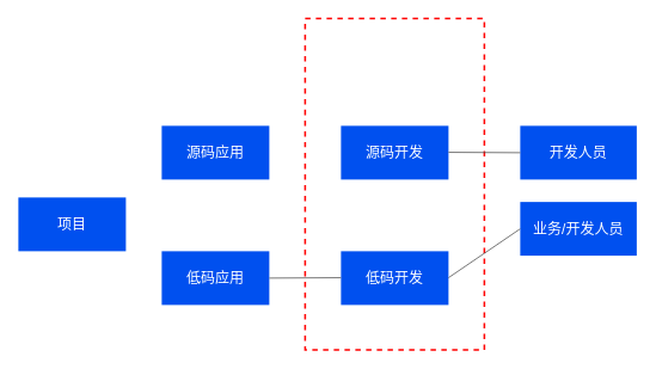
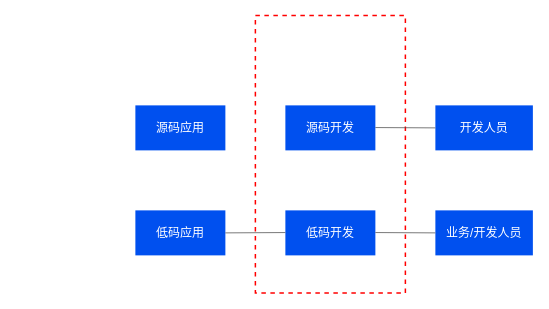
  <mxCell id="0" />
  <mxCell id="1" parent="0" />
  <mxCell id="2" value="" style="rounded=0;whiteSpace=wrap;html=1;fillColor=none;strokeColor=#FF0000;strokeWidth=2;dashed=1;" vertex="1" parent="1"><mxGeometry x="340" y="20" width="200" height="370" as="geometry" /></mxCell>
- <mxCell id="3" value="项目" style="rounded=0;whiteSpace=wrap;html=1;fillColor=#0050ef;fontColor=#ffffff;strokeColor=none;fontSize=16;" vertex="1" parent="1"><mxGeometry x="20" y="220" width="120" height="60" as="geometry" /></mxCell>
  <mxCell id="4" value="低码应用" style="rounded=0;whiteSpace=wrap;html=1;fillColor=#0050ef;fontColor=#ffffff;strokeColor=none;fontSize=16;" vertex="1" parent="1"><mxGeometry x="180" y="280" width="120" height="60" as="geometry" /></mxCell>
  <mxCell id="5" value="" style="rounded=0;whiteSpace=wrap;html=1;strokeColor=none;" vertex="1" parent="1"><mxGeometry x="170" y="150" width="120" height="60" as="geometry" /></mxCell>
  <mxCell id="6" value="源码应用" style="rounded=0;whiteSpace=wrap;html=1;fillColor=#0050ef;fontColor=#ffffff;strokeColor=none;fontSize=16;" vertex="1" parent="1"><mxGeometry x="180" y="140" width="120" height="60" as="geometry" /></mxCell>
  <mxCell id="7" value="低码开发" style="rounded=0;whiteSpace=wrap;html=1;fillColor=#0050ef;fontColor=#ffffff;strokeColor=none;fontSize=16;" vertex="1" parent="1"><mxGeometry x="380" y="280" width="120" height="60" as="geometry" /></mxCell>
  <mxCell id="8" value="" style="rounded=0;whiteSpace=wrap;html=1;strokeColor=none;" vertex="1" parent="1"><mxGeometry x="400" y="150" width="120" height="60" as="geometry" /></mxCell>
  <mxCell id="9" value="源码开发" style="rounded=0;whiteSpace=wrap;html=1;fillColor=#0050ef;fontColor=#ffffff;strokeColor=none;fontSize=16;" vertex="1" parent="1"><mxGeometry x="380" y="140" width="120" height="60" as="geometry" /></mxCell>
  <mxCell id="10" value="" style="rounded=0;whiteSpace=wrap;html=1;strokeColor=none;" vertex="1" parent="1"><mxGeometry x="590" y="150" width="120" height="60" as="geometry" /></mxCell>
  <mxCell id="11" value="开发人员" style="rounded=0;whiteSpace=wrap;html=1;fillColor=#0050ef;fontColor=#ffffff;strokeColor=none;fontSize=16;" vertex="1" parent="1"><mxGeometry x="580" y="140" width="130" height="60" as="geometry" /></mxCell>
- <mxCell id="12" value="业务/开发人员" style="rounded=0;whiteSpace=wrap;html=1;fillColor=#0050ef;fontColor=#ffffff;strokeColor=none;fontSize=16;" vertex="1" parent="1"><mxGeometry x="580" y="225" width="130" height="60" as="geometry" /></mxCell>
+ <mxCell id="12" value="业务/开发人员" style="rounded=0;whiteSpace=wrap;html=1;fillColor=#0050ef;fontColor=#ffffff;strokeColor=none;fontSize=16;" vertex="1" parent="1"><mxGeometry x="580" y="280" width="130" height="60" as="geometry" /></mxCell>
  <mxCell id="13" value="" style="endArrow=none;html=1;rounded=0;entryX=0;entryY=0.5;entryDx=0;entryDy=0;strokeColor=#4D4D4D;" edge="1" parent="1"><mxGeometry width="50" height="50" relative="1" as="geometry"><mxPoint x="300" y="310" as="sourcePoint" /><mxPoint x="380" y="309.58" as="targetPoint" /></mxGeometry></mxCell>
  <mxCell id="14" value="" style="endArrow=none;html=1;rounded=0;strokeColor=#4D4D4D;exitX=1;exitY=0.5;exitDx=0;exitDy=0;entryX=0;entryY=0.5;entryDx=0;entryDy=0;" edge="1" parent="1" target="11"><mxGeometry width="50" height="50" relative="1" as="geometry"><mxPoint x="500" y="169.58" as="sourcePoint" /><mxPoint x="580" y="170" as="targetPoint" /></mxGeometry></mxCell>
  <mxCell id="15" value="" style="endArrow=none;html=1;rounded=0;strokeColor=#4D4D4D;exitX=1;exitY=0.5;exitDx=0;exitDy=0;entryX=0;entryY=0.5;entryDx=0;entryDy=0;" edge="1" parent="1" target="12"><mxGeometry width="50" height="50" relative="1" as="geometry"><mxPoint x="500" y="309.58" as="sourcePoint" /><mxPoint x="570" y="310" as="targetPoint" /></mxGeometry></mxCell>
